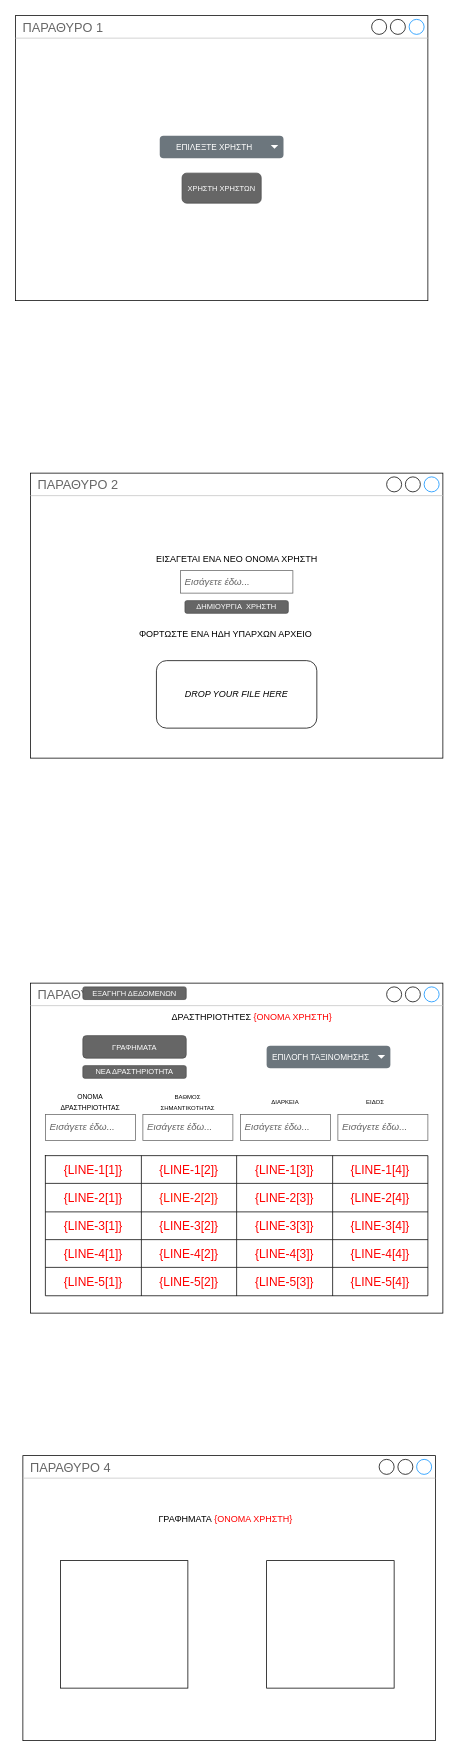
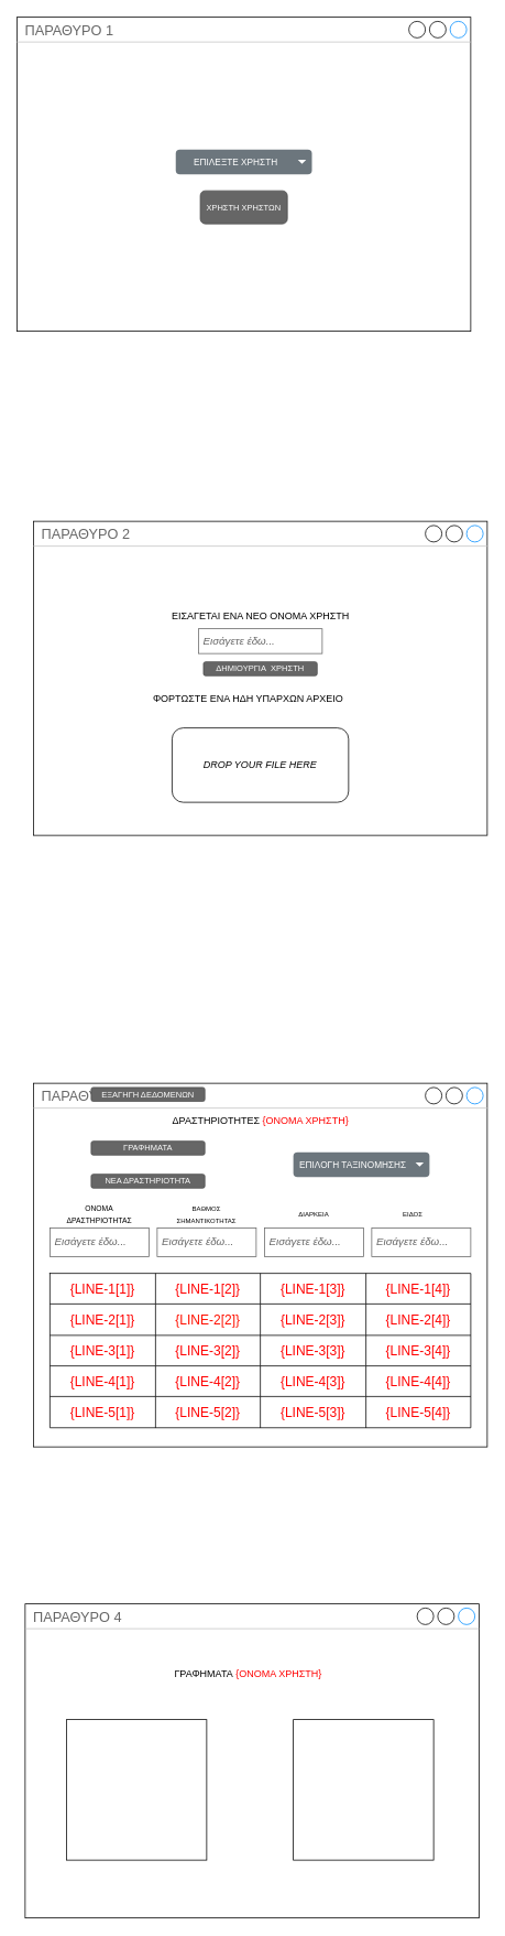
  <mxCell id="0" />
  <mxCell id="1" parent="0" />
  <mxCell id="2" value="ΠΑΡΑΘΥΡΟ 1" style="strokeWidth=1;shadow=0;dashed=0;align=center;html=1;shape=mxgraph.mockup.containers.window;align=left;verticalAlign=top;spacingLeft=8;strokeColor2=#008cff;strokeColor3=#c4c4c4;fontColor=#666666;mainText=;fontSize=17;labelBackgroundColor=none;whiteSpace=wrap;container=1;" parent="1" vertex="1"><mxGeometry x="20" y="20" width="550" height="380" as="geometry" /></mxCell>
  <mxCell id="3" value="&lt;font style=&quot;font-size: 11px;&quot;&gt;ΕΠΙΛΕΞΤΕ ΧΡΗΣΤΗ&lt;/font&gt;" style="html=1;shadow=0;dashed=0;shape=mxgraph.bootstrap.rrect;rSize=5;strokeColor=none;strokeWidth=1;fillColor=#6C767D;fontColor=#ffffff;whiteSpace=wrap;align=center;verticalAlign=middle;fontStyle=0;fontSize=14;spacingRight=20;" parent="2" vertex="1"><mxGeometry x="192.5" y="160" width="165" height="30" as="geometry" /></mxCell>
  <mxCell id="4" value="" style="shape=triangle;direction=south;fillColor=#ffffff;strokeColor=none;perimeter=none;" parent="3" vertex="1"><mxGeometry x="1" y="0.5" width="10" height="5" relative="1" as="geometry"><mxPoint x="-17" y="-2.5" as="offset" /></mxGeometry></mxCell>
  <mxCell id="5" value="ΧΡΗΣΤΗ ΧΡΗΣΤΩΝ" style="rounded=1;html=1;shadow=0;dashed=0;whiteSpace=wrap;fontSize=10;fillColor=#666666;align=center;strokeColor=#4D4D4D;fontColor=#ffffff;" parent="2" vertex="1"><mxGeometry x="222.25" y="210" width="105.5" height="40" as="geometry" /></mxCell>
  <mxCell id="6" value="ΠΑΡΑΘΥΡΟ 2" style="strokeWidth=1;shadow=0;dashed=0;align=center;html=1;shape=mxgraph.mockup.containers.window;align=left;verticalAlign=top;spacingLeft=8;strokeColor2=#008cff;strokeColor3=#c4c4c4;fontColor=#666666;mainText=;fontSize=17;labelBackgroundColor=none;whiteSpace=wrap;container=1;" parent="1" vertex="1"><mxGeometry x="40" y="630" width="550" height="380" as="geometry" /></mxCell>
  <mxCell id="7" value="ΔΗΜΙΟΥΡΓΙΑ&amp;nbsp; ΧΡΗΣΤΗ" style="rounded=1;html=1;shadow=0;dashed=0;whiteSpace=wrap;fontSize=10;fillColor=#666666;align=center;strokeColor=#4D4D4D;fontColor=#ffffff;" parent="6" vertex="1"><mxGeometry x="206.13" y="170" width="137.75" height="16.88" as="geometry" /></mxCell>
  <mxCell id="8" value="&lt;i&gt;&lt;font style=&quot;font-size: 13px;&quot;&gt;Εισάγετε έδω...&lt;/font&gt;&lt;/i&gt;" style="strokeWidth=1;shadow=0;dashed=0;align=center;html=1;shape=mxgraph.mockup.text.textBox;fontColor=#666666;align=left;fontSize=17;spacingLeft=4;spacingTop=-3;whiteSpace=wrap;strokeColor=#666666;mainText=" parent="6" vertex="1"><mxGeometry x="200" y="130" width="150" height="30" as="geometry" /></mxCell>
  <mxCell id="9" value="ΕΙΣΑΓΕΤΑΙ ΕΝΑ ΝΕΟ ΟΝΟΜΑ ΧΡΗΣΤΗ" style="text;html=1;align=center;verticalAlign=middle;resizable=0;points=[];autosize=1;strokeColor=none;fillColor=none;" parent="6" vertex="1"><mxGeometry x="155" y="100" width="240" height="30" as="geometry" /></mxCell>
  <mxCell id="10" value="&lt;i&gt;DROP YOUR FILE HERE&lt;/i&gt;" style="rounded=1;whiteSpace=wrap;html=1;dashed=0;dashPattern=8 8;" parent="6" vertex="1"><mxGeometry x="168.07" y="250" width="213.87" height="90" as="geometry" /></mxCell>
  <mxCell id="11" value="ΦΟΡΤΩΣΤΕ ΕΝΑ ΗΔΗ ΥΠΑΡΧΩΝ ΑΡΧΕΙΟ" style="text;html=1;align=center;verticalAlign=middle;resizable=0;points=[];autosize=1;strokeColor=none;fillColor=none;" parent="6" vertex="1"><mxGeometry x="135" y="200" width="250" height="30" as="geometry" /></mxCell>
  <mxCell id="12" value="ΠΑΡΑΘΥΡΟ 3" style="strokeWidth=1;shadow=0;dashed=0;align=center;html=1;shape=mxgraph.mockup.containers.window;align=left;verticalAlign=top;spacingLeft=8;strokeColor2=#008cff;strokeColor3=#c4c4c4;fontColor=#666666;mainText=;fontSize=17;labelBackgroundColor=none;whiteSpace=wrap;container=1;" parent="1" vertex="1"><mxGeometry x="40" y="1310" width="550" height="440" as="geometry" /></mxCell>
  <mxCell id="13" value="&lt;i&gt;&lt;font style=&quot;font-size: 13px;&quot;&gt;Εισάγετε έδω...&lt;/font&gt;&lt;/i&gt;" style="strokeWidth=1;shadow=0;dashed=0;align=center;html=1;shape=mxgraph.mockup.text.textBox;fontColor=#666666;align=left;fontSize=17;spacingLeft=4;spacingTop=-3;whiteSpace=wrap;strokeColor=#666666;mainText=" parent="12" vertex="1"><mxGeometry x="20" y="174.997" width="120" height="34.737" as="geometry" /></mxCell>
- <mxCell id="14" value="ΔΡΑΣΤΗΡΙΟΤΗΤΕΣ&amp;nbsp;&lt;span style=&quot;color: rgb(255, 0, 0);&quot;&gt;{ΟΝΟΜΑ ΧΡΗΣΤΗ}&lt;/span&gt;" style="text;html=1;align=center;verticalAlign=middle;resizable=0;points=[];autosize=1;strokeColor=none;fillColor=none;" parent="12" vertex="1"><mxGeometry x="175" y="29.996" width="240" height="30" as="geometry" /></mxCell>
+ <mxCell id="14" value="ΔΡΑΣΤΗΡΙΟΤΗΤΕΣ&amp;nbsp;&lt;span style=&quot;color: rgb(255, 0, 0);&quot;&gt;{ΟΝΟΜΑ ΧΡΗΣΤΗ}&lt;/span&gt;" style="text;html=1;align=center;verticalAlign=middle;resizable=0;points=[];autosize=1;strokeColor=none;fillColor=none;" parent="12" vertex="1"><mxGeometry x="155" y="29.996" width="240" height="30" as="geometry" /></mxCell>
  <mxCell id="15" value="&lt;i&gt;&lt;font style=&quot;font-size: 13px;&quot;&gt;Εισάγετε έδω...&lt;/font&gt;&lt;/i&gt;" style="strokeWidth=1;shadow=0;dashed=0;align=center;html=1;shape=mxgraph.mockup.text.textBox;fontColor=#666666;align=left;fontSize=17;spacingLeft=4;spacingTop=-3;whiteSpace=wrap;strokeColor=#666666;mainText=" parent="12" vertex="1"><mxGeometry x="150" y="174.997" width="120" height="34.737" as="geometry" /></mxCell>
  <mxCell id="16" value="&lt;i&gt;&lt;font style=&quot;font-size: 13px;&quot;&gt;Εισάγετε έδω...&lt;/font&gt;&lt;/i&gt;" style="strokeWidth=1;shadow=0;dashed=0;align=center;html=1;shape=mxgraph.mockup.text.textBox;fontColor=#666666;align=left;fontSize=17;spacingLeft=4;spacingTop=-3;whiteSpace=wrap;strokeColor=#666666;mainText=" parent="12" vertex="1"><mxGeometry x="280" y="174.997" width="120" height="34.737" as="geometry" /></mxCell>
  <mxCell id="17" value="&lt;i&gt;&lt;font style=&quot;font-size: 13px;&quot;&gt;Εισάγετε έδω...&lt;/font&gt;&lt;/i&gt;" style="strokeWidth=1;shadow=0;dashed=0;align=center;html=1;shape=mxgraph.mockup.text.textBox;fontColor=#666666;align=left;fontSize=17;spacingLeft=4;spacingTop=-3;whiteSpace=wrap;strokeColor=#666666;mainText=" parent="12" vertex="1"><mxGeometry x="410" y="174.997" width="120" height="34.737" as="geometry" /></mxCell>
  <mxCell id="18" value="" style="shape=table;startSize=0;container=1;collapsible=0;childLayout=tableLayout;fontSize=16;fontColor=#ff0000;" parent="12" vertex="1"><mxGeometry x="20" y="230" width="510" height="186.84" as="geometry" /></mxCell>
  <mxCell id="19" value="" style="shape=tableRow;horizontal=0;startSize=0;swimlaneHead=0;swimlaneBody=0;strokeColor=inherit;top=0;left=0;bottom=0;right=0;collapsible=0;dropTarget=0;fillColor=none;points=[[0,0.5],[1,0.5]];portConstraint=eastwest;fontSize=16;" parent="18" vertex="1"><mxGeometry width="510" height="37" as="geometry" /></mxCell>
  <mxCell id="20" value="&lt;font color=&quot;#ff0000&quot;&gt;{LINE-1[1]}&lt;/font&gt;" style="shape=partialRectangle;html=1;whiteSpace=wrap;connectable=0;strokeColor=inherit;overflow=hidden;fillColor=none;top=0;left=0;bottom=0;right=0;pointerEvents=1;fontSize=16;" parent="19" vertex="1"><mxGeometry width="128" height="37" as="geometry"><mxRectangle width="128" height="37" as="alternateBounds" /></mxGeometry></mxCell>
  <mxCell id="21" value="&lt;font color=&quot;#ff0000&quot;&gt;{LINE-1[2]}&lt;/font&gt;" style="shape=partialRectangle;html=1;whiteSpace=wrap;connectable=0;strokeColor=inherit;overflow=hidden;fillColor=none;top=0;left=0;bottom=0;right=0;pointerEvents=1;fontSize=16;" parent="19" vertex="1"><mxGeometry x="128" width="127" height="37" as="geometry"><mxRectangle width="127" height="37" as="alternateBounds" /></mxGeometry></mxCell>
  <mxCell id="22" value="&lt;font color=&quot;#ff0000&quot;&gt;{LINE-1[3]}&lt;/font&gt;" style="shape=partialRectangle;html=1;whiteSpace=wrap;connectable=0;strokeColor=inherit;overflow=hidden;fillColor=none;top=0;left=0;bottom=0;right=0;pointerEvents=1;fontSize=16;" parent="19" vertex="1"><mxGeometry x="255" width="128" height="37" as="geometry"><mxRectangle width="128" height="37" as="alternateBounds" /></mxGeometry></mxCell>
  <mxCell id="23" value="&lt;font color=&quot;#ff0000&quot;&gt;{LINE-1[4]}&lt;/font&gt;" style="shape=partialRectangle;html=1;whiteSpace=wrap;connectable=0;strokeColor=inherit;overflow=hidden;fillColor=none;top=0;left=0;bottom=0;right=0;pointerEvents=1;fontSize=16;" parent="19" vertex="1"><mxGeometry x="383" width="127" height="37" as="geometry"><mxRectangle width="127" height="37" as="alternateBounds" /></mxGeometry></mxCell>
  <mxCell id="24" value="" style="shape=tableRow;horizontal=0;startSize=0;swimlaneHead=0;swimlaneBody=0;strokeColor=inherit;top=0;left=0;bottom=0;right=0;collapsible=0;dropTarget=0;fillColor=none;points=[[0,0.5],[1,0.5]];portConstraint=eastwest;fontSize=16;" parent="18" vertex="1"><mxGeometry y="37" width="510" height="38" as="geometry" /></mxCell>
  <mxCell id="25" value="&lt;font color=&quot;#ff0000&quot;&gt;{LINE-2[1]}&lt;/font&gt;" style="shape=partialRectangle;html=1;whiteSpace=wrap;connectable=0;strokeColor=inherit;overflow=hidden;fillColor=none;top=0;left=0;bottom=0;right=0;pointerEvents=1;fontSize=16;" parent="24" vertex="1"><mxGeometry width="128" height="38" as="geometry"><mxRectangle width="128" height="38" as="alternateBounds" /></mxGeometry></mxCell>
  <mxCell id="26" value="&lt;font color=&quot;#ff1100&quot;&gt;{LINE-2[2]}&lt;/font&gt;" style="shape=partialRectangle;html=1;whiteSpace=wrap;connectable=0;strokeColor=inherit;overflow=hidden;fillColor=none;top=0;left=0;bottom=0;right=0;pointerEvents=1;fontSize=16;" parent="24" vertex="1"><mxGeometry x="128" width="127" height="38" as="geometry"><mxRectangle width="127" height="38" as="alternateBounds" /></mxGeometry></mxCell>
  <mxCell id="27" value="&lt;font color=&quot;#ff0000&quot;&gt;{LINE-2[3]}&lt;/font&gt;" style="shape=partialRectangle;html=1;whiteSpace=wrap;connectable=0;strokeColor=inherit;overflow=hidden;fillColor=none;top=0;left=0;bottom=0;right=0;pointerEvents=1;fontSize=16;" parent="24" vertex="1"><mxGeometry x="255" width="128" height="38" as="geometry"><mxRectangle width="128" height="38" as="alternateBounds" /></mxGeometry></mxCell>
  <mxCell id="28" value="&lt;font color=&quot;#ff0000&quot;&gt;{LINE-2[4]}&lt;/font&gt;" style="shape=partialRectangle;html=1;whiteSpace=wrap;connectable=0;strokeColor=inherit;overflow=hidden;fillColor=none;top=0;left=0;bottom=0;right=0;pointerEvents=1;fontSize=16;" parent="24" vertex="1"><mxGeometry x="383" width="127" height="38" as="geometry"><mxRectangle width="127" height="38" as="alternateBounds" /></mxGeometry></mxCell>
  <mxCell id="29" value="" style="shape=tableRow;horizontal=0;startSize=0;swimlaneHead=0;swimlaneBody=0;strokeColor=inherit;top=0;left=0;bottom=0;right=0;collapsible=0;dropTarget=0;fillColor=none;points=[[0,0.5],[1,0.5]];portConstraint=eastwest;fontSize=16;" parent="18" vertex="1"><mxGeometry y="75" width="510" height="37" as="geometry" /></mxCell>
  <mxCell id="30" value="&lt;font color=&quot;#ff0000&quot;&gt;{LINE-3[1]}&lt;/font&gt;" style="shape=partialRectangle;html=1;whiteSpace=wrap;connectable=0;strokeColor=inherit;overflow=hidden;fillColor=none;top=0;left=0;bottom=0;right=0;pointerEvents=1;fontSize=16;" parent="29" vertex="1"><mxGeometry width="128" height="37" as="geometry"><mxRectangle width="128" height="37" as="alternateBounds" /></mxGeometry></mxCell>
  <mxCell id="31" value="&lt;font color=&quot;#ff0000&quot;&gt;{LINE-3[2]}&lt;/font&gt;" style="shape=partialRectangle;html=1;whiteSpace=wrap;connectable=0;strokeColor=inherit;overflow=hidden;fillColor=none;top=0;left=0;bottom=0;right=0;pointerEvents=1;fontSize=16;" parent="29" vertex="1"><mxGeometry x="128" width="127" height="37" as="geometry"><mxRectangle width="127" height="37" as="alternateBounds" /></mxGeometry></mxCell>
  <mxCell id="32" value="&lt;font color=&quot;#ff0000&quot;&gt;{LINE-3[3]}&lt;/font&gt;" style="shape=partialRectangle;html=1;whiteSpace=wrap;connectable=0;strokeColor=inherit;overflow=hidden;fillColor=none;top=0;left=0;bottom=0;right=0;pointerEvents=1;fontSize=16;" parent="29" vertex="1"><mxGeometry x="255" width="128" height="37" as="geometry"><mxRectangle width="128" height="37" as="alternateBounds" /></mxGeometry></mxCell>
  <mxCell id="33" value="&lt;font color=&quot;#ff0000&quot;&gt;{LINE-3[4]}&lt;/font&gt;" style="shape=partialRectangle;html=1;whiteSpace=wrap;connectable=0;strokeColor=inherit;overflow=hidden;fillColor=none;top=0;left=0;bottom=0;right=0;pointerEvents=1;fontSize=16;" parent="29" vertex="1"><mxGeometry x="383" width="127" height="37" as="geometry"><mxRectangle width="127" height="37" as="alternateBounds" /></mxGeometry></mxCell>
  <mxCell id="34" style="shape=tableRow;horizontal=0;startSize=0;swimlaneHead=0;swimlaneBody=0;strokeColor=inherit;top=0;left=0;bottom=0;right=0;collapsible=0;dropTarget=0;fillColor=none;points=[[0,0.5],[1,0.5]];portConstraint=eastwest;fontSize=16;" parent="18" vertex="1"><mxGeometry y="112" width="510" height="37" as="geometry" /></mxCell>
  <mxCell id="35" value="&lt;font color=&quot;#ff0000&quot;&gt;{LINE-4[1]}&lt;/font&gt;" style="shape=partialRectangle;html=1;whiteSpace=wrap;connectable=0;strokeColor=inherit;overflow=hidden;fillColor=none;top=0;left=0;bottom=0;right=0;pointerEvents=1;fontSize=16;" parent="34" vertex="1"><mxGeometry width="128" height="37" as="geometry"><mxRectangle width="128" height="37" as="alternateBounds" /></mxGeometry></mxCell>
  <mxCell id="36" value="&lt;font color=&quot;#ff0000&quot;&gt;{LINE-4[2]}&lt;/font&gt;" style="shape=partialRectangle;html=1;whiteSpace=wrap;connectable=0;strokeColor=inherit;overflow=hidden;fillColor=none;top=0;left=0;bottom=0;right=0;pointerEvents=1;fontSize=16;" parent="34" vertex="1"><mxGeometry x="128" width="127" height="37" as="geometry"><mxRectangle width="127" height="37" as="alternateBounds" /></mxGeometry></mxCell>
  <mxCell id="37" value="&lt;font color=&quot;#ff0000&quot;&gt;{LINE-4[3]}&lt;/font&gt;" style="shape=partialRectangle;html=1;whiteSpace=wrap;connectable=0;strokeColor=inherit;overflow=hidden;fillColor=none;top=0;left=0;bottom=0;right=0;pointerEvents=1;fontSize=16;" parent="34" vertex="1"><mxGeometry x="255" width="128" height="37" as="geometry"><mxRectangle width="128" height="37" as="alternateBounds" /></mxGeometry></mxCell>
  <mxCell id="38" value="&lt;font color=&quot;#ff0000&quot;&gt;{LINE-4[4]}&lt;/font&gt;" style="shape=partialRectangle;html=1;whiteSpace=wrap;connectable=0;strokeColor=inherit;overflow=hidden;fillColor=none;top=0;left=0;bottom=0;right=0;pointerEvents=1;fontSize=16;" parent="34" vertex="1"><mxGeometry x="383" width="127" height="37" as="geometry"><mxRectangle width="127" height="37" as="alternateBounds" /></mxGeometry></mxCell>
  <mxCell id="39" style="shape=tableRow;horizontal=0;startSize=0;swimlaneHead=0;swimlaneBody=0;strokeColor=inherit;top=0;left=0;bottom=0;right=0;collapsible=0;dropTarget=0;fillColor=none;points=[[0,0.5],[1,0.5]];portConstraint=eastwest;fontSize=16;" parent="18" vertex="1"><mxGeometry y="149" width="510" height="38" as="geometry" /></mxCell>
  <mxCell id="40" value="&lt;font color=&quot;#ff0000&quot;&gt;{LINE-5[1]}&lt;/font&gt;" style="shape=partialRectangle;html=1;whiteSpace=wrap;connectable=0;strokeColor=inherit;overflow=hidden;fillColor=none;top=0;left=0;bottom=0;right=0;pointerEvents=1;fontSize=16;" parent="39" vertex="1"><mxGeometry width="128" height="38" as="geometry"><mxRectangle width="128" height="38" as="alternateBounds" /></mxGeometry></mxCell>
  <mxCell id="41" value="&lt;font color=&quot;#ff0000&quot;&gt;{LINE-5[2]}&lt;/font&gt;" style="shape=partialRectangle;html=1;whiteSpace=wrap;connectable=0;strokeColor=inherit;overflow=hidden;fillColor=none;top=0;left=0;bottom=0;right=0;pointerEvents=1;fontSize=16;" parent="39" vertex="1"><mxGeometry x="128" width="127" height="38" as="geometry"><mxRectangle width="127" height="38" as="alternateBounds" /></mxGeometry></mxCell>
  <mxCell id="42" value="&lt;font color=&quot;#ff0000&quot;&gt;{LINE-5[3]}&lt;/font&gt;" style="shape=partialRectangle;html=1;whiteSpace=wrap;connectable=0;strokeColor=inherit;overflow=hidden;fillColor=none;top=0;left=0;bottom=0;right=0;pointerEvents=1;fontSize=16;" parent="39" vertex="1"><mxGeometry x="255" width="128" height="38" as="geometry"><mxRectangle width="128" height="38" as="alternateBounds" /></mxGeometry></mxCell>
  <mxCell id="43" value="&lt;font color=&quot;#ff0000&quot;&gt;{LINE-5[4]}&lt;/font&gt;" style="shape=partialRectangle;html=1;whiteSpace=wrap;connectable=0;strokeColor=inherit;overflow=hidden;fillColor=none;top=0;left=0;bottom=0;right=0;pointerEvents=1;fontSize=16;" parent="39" vertex="1"><mxGeometry x="383" width="127" height="38" as="geometry"><mxRectangle width="127" height="38" as="alternateBounds" /></mxGeometry></mxCell>
  <mxCell id="44" value="&lt;font style=&quot;font-size: 9px;&quot;&gt;ΟΝΟΜΑ ΔΡΑΣΤΗΡΙΟΤΗΤΑΣ&lt;/font&gt;" style="text;html=1;align=center;verticalAlign=middle;whiteSpace=wrap;rounded=0;" parent="12" vertex="1"><mxGeometry x="50" y="140.262" width="60" height="34.737" as="geometry" /></mxCell>
  <mxCell id="45" value="&lt;font style=&quot;font-size: 8px;&quot;&gt;ΒΑΘΜΟΣ ΣΗΜΑΝΤΙΚΟΤΗΤΑΣ&lt;/font&gt;" style="text;html=1;align=center;verticalAlign=middle;whiteSpace=wrap;rounded=0;" parent="12" vertex="1"><mxGeometry x="180" y="140.262" width="60" height="34.737" as="geometry" /></mxCell>
  <mxCell id="46" value="&lt;span style=&quot;font-size: 8px;&quot;&gt;ΔΙΑΡΚΕΙΑ&lt;/span&gt;" style="text;html=1;align=center;verticalAlign=middle;whiteSpace=wrap;rounded=0;" parent="12" vertex="1"><mxGeometry x="310" y="140.262" width="60" height="34.737" as="geometry" /></mxCell>
  <mxCell id="47" value="&lt;span style=&quot;font-size: 8px;&quot;&gt;ΕΙΔΟΣ&lt;/span&gt;" style="text;html=1;align=center;verticalAlign=middle;whiteSpace=wrap;rounded=0;" parent="12" vertex="1"><mxGeometry x="430" y="140.262" width="60" height="34.737" as="geometry" /></mxCell>
- <mxCell id="48" value="ΓΡΑΦΗΜΑΤΑ" style="rounded=1;html=1;shadow=0;dashed=0;whiteSpace=wrap;fontSize=10;fillColor=#666666;align=center;strokeColor=#4D4D4D;fontColor=#ffffff;" parent="12" vertex="1"><mxGeometry x="70" y="70" width="137.75" height="30" as="geometry" /></mxCell>
+ <mxCell id="48" value="ΓΡΑΦΗΜΑΤΑ" style="rounded=1;html=1;shadow=0;dashed=0;whiteSpace=wrap;fontSize=10;fillColor=#666666;align=center;strokeColor=#4D4D4D;fontColor=#ffffff;" parent="12" vertex="1"><mxGeometry x="70" y="70" width="137.75" height="16.88" as="geometry" /></mxCell>
  <mxCell id="49" value="ΕΞΑΓΗΓΗ ΔΕΔΟΜΕΝΩΝ" style="rounded=1;html=1;shadow=0;dashed=0;whiteSpace=wrap;fontSize=10;fillColor=#666666;align=center;strokeColor=#4D4D4D;fontColor=#ffffff;" parent="12" vertex="1"><mxGeometry x="70" y="5" width="137.75" height="16.88" as="geometry" /></mxCell>
  <mxCell id="50" value="ΝΕΑ ΔΡΑΣΤΗΡΙΟΤΗΤΑ" style="rounded=1;html=1;shadow=0;dashed=0;whiteSpace=wrap;fontSize=10;fillColor=#666666;align=center;strokeColor=#4D4D4D;fontColor=#ffffff;" parent="12" vertex="1"><mxGeometry x="70" y="110.0" width="137.75" height="16.88" as="geometry" /></mxCell>
  <mxCell id="51" value="&lt;span style=&quot;font-size: 11px;&quot;&gt;ΕΠΙΛΟΓΗ ΤΑΞΙΝΟΜΗΣΗΣ&lt;/span&gt;" style="html=1;shadow=0;dashed=0;shape=mxgraph.bootstrap.rrect;rSize=5;strokeColor=none;strokeWidth=1;fillColor=#6C767D;fontColor=#ffffff;whiteSpace=wrap;align=center;verticalAlign=middle;fontStyle=0;fontSize=14;spacingRight=20;" vertex="1" parent="12"><mxGeometry x="315" y="83.44" width="165" height="30" as="geometry" /></mxCell>
  <mxCell id="52" value="" style="shape=triangle;direction=south;fillColor=#ffffff;strokeColor=none;perimeter=none;" vertex="1" parent="51"><mxGeometry x="1" y="0.5" width="10" height="5" relative="1" as="geometry"><mxPoint x="-17" y="-2.5" as="offset" /></mxGeometry></mxCell>
  <mxCell id="53" value="ΠΑΡΑΘΥΡΟ 4" style="strokeWidth=1;shadow=0;dashed=0;align=center;html=1;shape=mxgraph.mockup.containers.window;align=left;verticalAlign=top;spacingLeft=8;strokeColor2=#008cff;strokeColor3=#c4c4c4;fontColor=#666666;mainText=;fontSize=17;labelBackgroundColor=none;whiteSpace=wrap;container=1;" parent="1" vertex="1"><mxGeometry x="30" y="1940" width="550" height="380" as="geometry" /></mxCell>
  <mxCell id="54" value="ΓΡΑΦΗΜΑΤΑ&amp;nbsp;&lt;span style=&quot;color: rgb(255, 0, 0);&quot;&gt;{ΟΝΟΜΑ ΧΡΗΣΤΗ}&lt;/span&gt;" style="text;html=1;align=center;verticalAlign=middle;resizable=0;points=[];autosize=1;strokeColor=none;fillColor=none;" parent="53" vertex="1"><mxGeometry x="170" y="69.996" width="200" height="30" as="geometry" /></mxCell>
  <mxCell id="55" value="" style="whiteSpace=wrap;html=1;aspect=fixed;" parent="53" vertex="1"><mxGeometry x="50" y="140" width="170" height="170" as="geometry" /></mxCell>
  <mxCell id="56" value="" style="whiteSpace=wrap;html=1;aspect=fixed;" parent="53" vertex="1"><mxGeometry x="325" y="140" width="170" height="170" as="geometry" /></mxCell>
